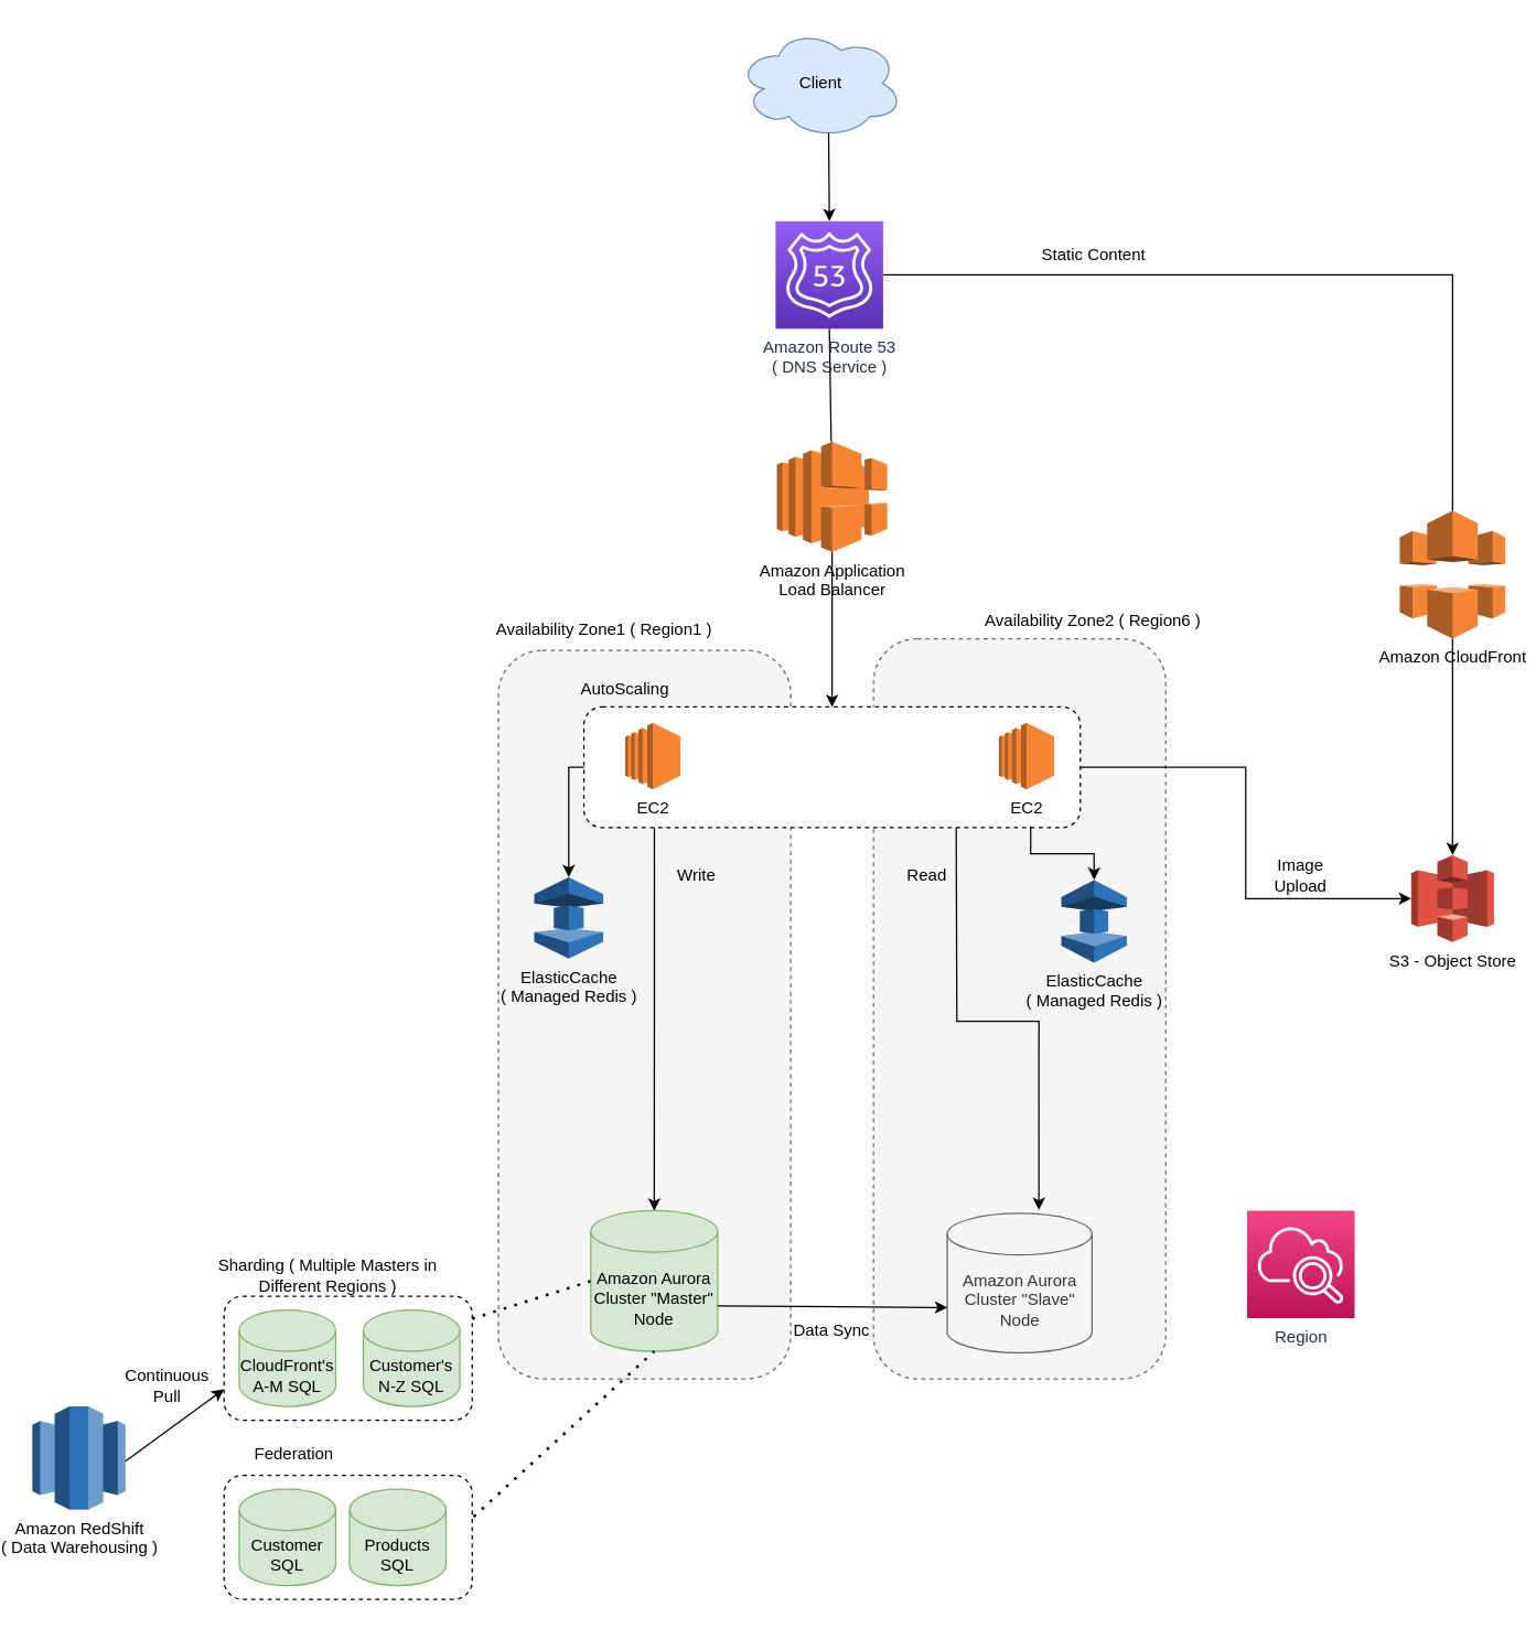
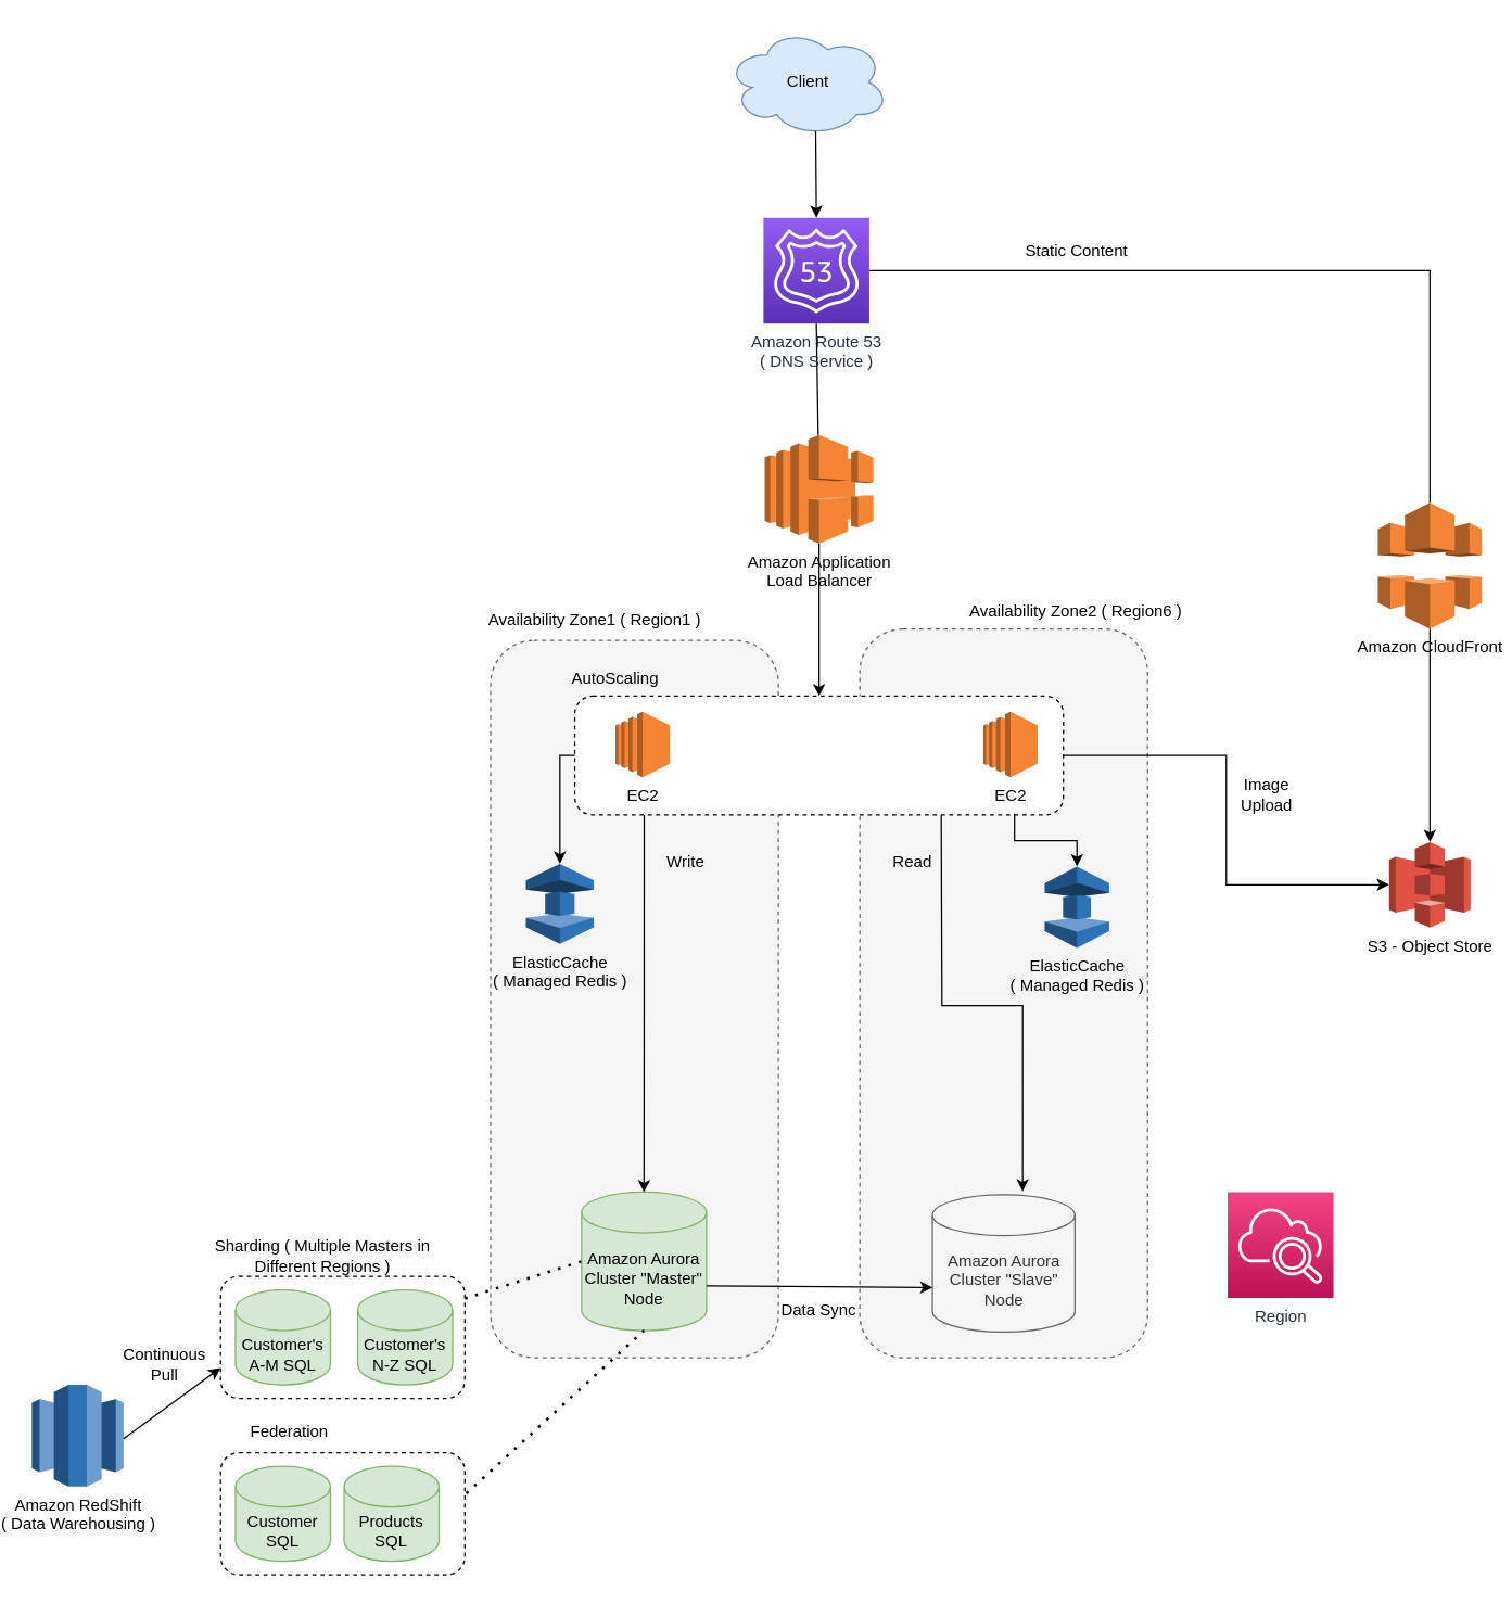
  <mxCell id="0" />
  <mxCell id="1" parent="0" />
  <mxCell id="2" value="" style="rounded=1;whiteSpace=wrap;html=1;dashed=1;fillColor=#f5f5f5;fontColor=#333333;strokeColor=#666666;" parent="1" vertex="1"><mxGeometry x="630" y="463" width="212" height="537" as="geometry" /></mxCell>
  <mxCell id="3" value="" style="rounded=1;whiteSpace=wrap;html=1;dashed=1;fillColor=#f5f5f5;fontColor=#333333;strokeColor=#666666;" parent="1" vertex="1"><mxGeometry x="358" y="471.5" width="212" height="528.5" as="geometry" /></mxCell>
  <mxCell id="4" value="" style="rounded=1;whiteSpace=wrap;html=1;dashed=1;" parent="1" vertex="1"><mxGeometry x="420" y="512.5" width="360" height="87.5" as="geometry" /></mxCell>
  <mxCell id="5" value="Amazon Aurora Cluster &quot;Master&quot; Node" style="shape=cylinder3;whiteSpace=wrap;html=1;boundedLbl=1;backgroundOutline=1;size=15;fillColor=#d5e8d4;strokeColor=#82b366;" parent="1" vertex="1"><mxGeometry x="425" y="878" width="92" height="102" as="geometry" /></mxCell>
  <mxCell id="6" value="" style="endArrow=classic;html=1;rounded=0;exitX=0.142;exitY=1;exitDx=0;exitDy=0;entryX=0.5;entryY=0;entryDx=0;entryDy=0;entryPerimeter=0;edgeStyle=orthogonalEdgeStyle;exitPerimeter=0;" parent="1" source="4" target="5" edge="1"><mxGeometry width="50" height="50" relative="1" as="geometry"><mxPoint x="560" y="788" as="sourcePoint" /><mxPoint x="700" y="788" as="targetPoint" /></mxGeometry></mxCell>
  <mxCell id="7" value="Write" style="text;html=1;strokeColor=none;fillColor=none;align=center;verticalAlign=middle;whiteSpace=wrap;rounded=0;" parent="1" vertex="1"><mxGeometry x="471.5" y="620" width="60" height="30" as="geometry" /></mxCell>
  <mxCell id="8" value="Read" style="text;html=1;strokeColor=none;fillColor=none;align=center;verticalAlign=middle;whiteSpace=wrap;rounded=0;" parent="1" vertex="1"><mxGeometry x="639" y="620" width="60" height="30" as="geometry" /></mxCell>
  <mxCell id="9" value="" style="endArrow=classic;html=1;rounded=0;entryX=0.633;entryY=-0.025;entryDx=0;entryDy=0;entryPerimeter=0;edgeStyle=orthogonalEdgeStyle;" parent="1" target="45" edge="1"><mxGeometry width="50" height="50" relative="1" as="geometry"><mxPoint x="690" y="600" as="sourcePoint" /><mxPoint x="700" y="778" as="targetPoint" /></mxGeometry></mxCell>
  <mxCell id="10" value="Data Sync" style="text;html=1;strokeColor=none;fillColor=none;align=center;verticalAlign=middle;whiteSpace=wrap;rounded=0;" parent="1" vertex="1"><mxGeometry x="570" y="950" width="60" height="30" as="geometry" /></mxCell>
  <mxCell id="11" value="Amazon Application &lt;br&gt;Load Balancer" style="outlineConnect=0;dashed=0;verticalLabelPosition=bottom;verticalAlign=top;align=center;html=1;shape=mxgraph.aws3.elastic_load_balancing;fillColor=#F58534;gradientColor=none;" parent="1" vertex="1"><mxGeometry x="560" y="320" width="80" height="80" as="geometry" /></mxCell>
  <mxCell id="12" value="Client" style="ellipse;shape=cloud;whiteSpace=wrap;html=1;fillColor=#dae8fc;strokeColor=#6c8ebf;" parent="1" vertex="1"><mxGeometry x="531.5" y="20" width="120" height="80" as="geometry" /></mxCell>
  <mxCell id="13" value="" style="endArrow=none;html=1;rounded=0;exitX=0.5;exitY=1;exitDx=0;exitDy=0;exitPerimeter=0;" parent="1" source="35" target="11" edge="1"><mxGeometry width="50" height="50" relative="1" as="geometry"><mxPoint x="650" y="420" as="sourcePoint" /><mxPoint x="700" y="370" as="targetPoint" /></mxGeometry></mxCell>
  <mxCell id="14" value="" style="endArrow=classic;html=1;rounded=0;exitX=0.5;exitY=1;exitDx=0;exitDy=0;exitPerimeter=0;" parent="1" source="11" target="4" edge="1"><mxGeometry width="50" height="50" relative="1" as="geometry"><mxPoint x="650" y="500" as="sourcePoint" /><mxPoint x="598" y="500" as="targetPoint" /></mxGeometry></mxCell>
  <mxCell id="15" value="ElasticCache &lt;br&gt;( Managed Redis )" style="outlineConnect=0;dashed=0;verticalLabelPosition=bottom;verticalAlign=top;align=center;html=1;shape=mxgraph.aws3.elasticache;fillColor=#2E73B8;gradientColor=none;" parent="1" vertex="1"><mxGeometry x="766.25" y="638" width="47.5" height="60" as="geometry" /></mxCell>
  <mxCell id="16" value="AutoScaling" style="text;html=1;strokeColor=none;fillColor=none;align=center;verticalAlign=middle;whiteSpace=wrap;rounded=0;dashed=1;" parent="1" vertex="1"><mxGeometry x="420" y="484.5" width="60" height="30" as="geometry" /></mxCell>
  <mxCell id="17" value="S3 - Object Store" style="outlineConnect=0;dashed=0;verticalLabelPosition=bottom;verticalAlign=top;align=center;html=1;shape=mxgraph.aws3.s3;fillColor=#E05243;gradientColor=none;" parent="1" vertex="1"><mxGeometry x="1020" y="620" width="60" height="63" as="geometry" /></mxCell>
  <mxCell id="18" value="Amazon CloudFront" style="outlineConnect=0;dashed=0;verticalLabelPosition=bottom;verticalAlign=top;align=center;html=1;shape=mxgraph.aws3.cloudfront;fillColor=#F58536;gradientColor=none;" parent="1" vertex="1"><mxGeometry x="1011.75" y="370" width="76.5" height="93" as="geometry" /></mxCell>
  <mxCell id="19" value="" style="endArrow=none;html=1;rounded=0;exitX=1;exitY=0.5;exitDx=0;exitDy=0;exitPerimeter=0;entryX=0.5;entryY=0;entryDx=0;entryDy=0;entryPerimeter=0;edgeStyle=orthogonalEdgeStyle;" parent="1" source="35" target="18" edge="1"><mxGeometry width="50" height="50" relative="1" as="geometry"><mxPoint x="650" y="450" as="sourcePoint" /><mxPoint x="700" y="400" as="targetPoint" /></mxGeometry></mxCell>
  <mxCell id="20" value="" style="endArrow=classic;html=1;rounded=0;entryX=0.5;entryY=0;entryDx=0;entryDy=0;entryPerimeter=0;" parent="1" source="18" target="17" edge="1"><mxGeometry width="50" height="50" relative="1" as="geometry"><mxPoint x="650" y="770" as="sourcePoint" /><mxPoint x="948" y="770" as="targetPoint" /></mxGeometry></mxCell>
  <mxCell id="21" value="" style="rounded=1;whiteSpace=wrap;html=1;dashed=1;" parent="1" vertex="1"><mxGeometry x="159" y="940" width="180" height="90" as="geometry" /></mxCell>
- <mxCell id="22" value="CloudFront's A-M SQL" style="shape=cylinder3;whiteSpace=wrap;html=1;boundedLbl=1;backgroundOutline=1;size=15;fillColor=#d5e8d4;strokeColor=#82b366;" parent="1" vertex="1"><mxGeometry x="170" y="950" width="70" height="70" as="geometry" /></mxCell>
+ <mxCell id="22" value="Customer's A-M SQL" style="shape=cylinder3;whiteSpace=wrap;html=1;boundedLbl=1;backgroundOutline=1;size=15;fillColor=#d5e8d4;strokeColor=#82b366;" parent="1" vertex="1"><mxGeometry x="170" y="950" width="70" height="70" as="geometry" /></mxCell>
  <mxCell id="23" value="Customer's N-Z SQL" style="shape=cylinder3;whiteSpace=wrap;html=1;boundedLbl=1;backgroundOutline=1;size=15;fillColor=#d5e8d4;strokeColor=#82b366;" parent="1" vertex="1"><mxGeometry x="260" y="950" width="70" height="70" as="geometry" /></mxCell>
  <mxCell id="24" value="Sharding ( Multiple Masters in Different Regions )" style="text;html=1;strokeColor=none;fillColor=none;align=center;verticalAlign=middle;whiteSpace=wrap;rounded=0;dashed=1;" parent="1" vertex="1"><mxGeometry x="137.5" y="910" width="192.5" height="30" as="geometry" /></mxCell>
  <mxCell id="25" value="" style="rounded=1;whiteSpace=wrap;html=1;dashed=1;" parent="1" vertex="1"><mxGeometry x="159" y="1070" width="180" height="90" as="geometry" /></mxCell>
  <mxCell id="26" value="Customer SQL" style="shape=cylinder3;whiteSpace=wrap;html=1;boundedLbl=1;backgroundOutline=1;size=15;fillColor=#d5e8d4;strokeColor=#82b366;" parent="1" vertex="1"><mxGeometry x="170" y="1080" width="70" height="70" as="geometry" /></mxCell>
  <mxCell id="27" value="Products SQL" style="shape=cylinder3;whiteSpace=wrap;html=1;boundedLbl=1;backgroundOutline=1;size=15;fillColor=#d5e8d4;strokeColor=#82b366;" parent="1" vertex="1"><mxGeometry x="250" y="1080" width="70" height="70" as="geometry" /></mxCell>
  <mxCell id="28" value="Federation" style="text;html=1;strokeColor=none;fillColor=none;align=center;verticalAlign=middle;whiteSpace=wrap;rounded=0;dashed=1;" parent="1" vertex="1"><mxGeometry x="180" y="1040" width="60" height="30" as="geometry" /></mxCell>
  <mxCell id="29" value="" style="endArrow=none;dashed=1;html=1;dashPattern=1 3;strokeWidth=2;rounded=0;entryX=0;entryY=0.5;entryDx=0;entryDy=0;entryPerimeter=0;" parent="1" source="21" target="5" edge="1"><mxGeometry width="50" height="50" relative="1" as="geometry"><mxPoint x="510" y="1050" as="sourcePoint" /><mxPoint x="560" y="1000" as="targetPoint" /></mxGeometry></mxCell>
  <mxCell id="30" value="" style="endArrow=none;dashed=1;html=1;dashPattern=1 3;strokeWidth=2;rounded=0;exitX=1.006;exitY=0.333;exitDx=0;exitDy=0;exitPerimeter=0;entryX=0.5;entryY=1;entryDx=0;entryDy=0;entryPerimeter=0;" parent="1" source="25" target="5" edge="1"><mxGeometry width="50" height="50" relative="1" as="geometry"><mxPoint x="510" y="1050" as="sourcePoint" /><mxPoint x="430" y="930" as="targetPoint" /></mxGeometry></mxCell>
  <mxCell id="31" value="" style="endArrow=classic;html=1;rounded=0;exitX=1;exitY=0.5;exitDx=0;exitDy=0;entryX=0;entryY=0.5;entryDx=0;entryDy=0;edgeStyle=orthogonalEdgeStyle;entryPerimeter=0;" parent="1" source="4" target="17" edge="1"><mxGeometry width="50" height="50" relative="1" as="geometry"><mxPoint x="510" y="700" as="sourcePoint" /><mxPoint x="880" y="546" as="targetPoint" /></mxGeometry></mxCell>
  <mxCell id="32" value="Amazon RedShift &lt;br&gt;( Data Warehousing )" style="outlineConnect=0;dashed=0;verticalLabelPosition=bottom;verticalAlign=top;align=center;html=1;shape=mxgraph.aws3.redshift;fillColor=#2E73B8;gradientColor=none;" parent="1" vertex="1"><mxGeometry x="20" y="1020" width="67.5" height="75" as="geometry" /></mxCell>
  <mxCell id="33" value="" style="endArrow=classic;html=1;rounded=0;exitX=1;exitY=0.53;exitDx=0;exitDy=0;exitPerimeter=0;entryX=0;entryY=0.75;entryDx=0;entryDy=0;" parent="1" source="32" target="21" edge="1"><mxGeometry width="50" height="50" relative="1" as="geometry"><mxPoint x="300" y="1050" as="sourcePoint" /><mxPoint x="350" y="1000" as="targetPoint" /></mxGeometry></mxCell>
  <mxCell id="34" value="Continuous Pull" style="text;html=1;strokeColor=none;fillColor=none;align=center;verticalAlign=middle;whiteSpace=wrap;rounded=0;dashed=1;" parent="1" vertex="1"><mxGeometry x="87.5" y="990" width="60" height="30" as="geometry" /></mxCell>
  <mxCell id="35" value="Amazon Route 53&lt;br&gt;( DNS Service )" style="sketch=0;points=[[0,0,0],[0.25,0,0],[0.5,0,0],[0.75,0,0],[1,0,0],[0,1,0],[0.25,1,0],[0.5,1,0],[0.75,1,0],[1,1,0],[0,0.25,0],[0,0.5,0],[0,0.75,0],[1,0.25,0],[1,0.5,0],[1,0.75,0]];outlineConnect=0;fontColor=#232F3E;gradientColor=#945DF2;gradientDirection=north;fillColor=#5A30B5;strokeColor=#ffffff;dashed=0;verticalLabelPosition=bottom;verticalAlign=top;align=center;html=1;fontSize=12;fontStyle=0;aspect=fixed;shape=mxgraph.aws4.resourceIcon;resIcon=mxgraph.aws4.route_53;" parent="1" vertex="1"><mxGeometry x="559" y="160" width="78" height="78" as="geometry" /></mxCell>
  <mxCell id="36" value="" style="endArrow=classic;html=1;rounded=0;exitX=0.55;exitY=0.95;exitDx=0;exitDy=0;exitPerimeter=0;entryX=0.5;entryY=0;entryDx=0;entryDy=0;entryPerimeter=0;" parent="1" source="12" target="35" edge="1"><mxGeometry width="50" height="50" relative="1" as="geometry"><mxPoint x="800" y="270" as="sourcePoint" /><mxPoint x="850" y="220" as="targetPoint" /></mxGeometry></mxCell>
  <mxCell id="37" value="EC2" style="outlineConnect=0;dashed=0;verticalLabelPosition=bottom;verticalAlign=top;align=center;html=1;shape=mxgraph.aws3.ec2;fillColor=#F58534;gradientColor=none;" parent="1" vertex="1"><mxGeometry x="450" y="524" width="40" height="48.25" as="geometry" /></mxCell>
  <mxCell id="38" value="Static Content" style="text;html=1;strokeColor=none;fillColor=none;align=center;verticalAlign=middle;whiteSpace=wrap;rounded=0;" parent="1" vertex="1"><mxGeometry x="750" y="170" width="80" height="30" as="geometry" /></mxCell>
  <mxCell id="39" value="" style="endArrow=classic;html=1;rounded=0;exitX=0.9;exitY=0.989;exitDx=0;exitDy=0;entryX=0.5;entryY=0;entryDx=0;entryDy=0;entryPerimeter=0;edgeStyle=orthogonalEdgeStyle;exitPerimeter=0;" parent="1" source="4" target="15" edge="1"><mxGeometry width="50" height="50" relative="1" as="geometry"><mxPoint x="620" y="750" as="sourcePoint" /><mxPoint x="670" y="700" as="targetPoint" /></mxGeometry></mxCell>
  <mxCell id="40" value="ElasticCache &lt;br&gt;( Managed Redis )" style="outlineConnect=0;dashed=0;verticalLabelPosition=bottom;verticalAlign=top;align=center;html=1;shape=mxgraph.aws3.elasticache;fillColor=#2E73B8;gradientColor=none;" parent="1" vertex="1"><mxGeometry x="384" y="636" width="50" height="59" as="geometry" /></mxCell>
  <mxCell id="41" value="" style="endArrow=classic;html=1;rounded=0;entryX=0.5;entryY=0;entryDx=0;entryDy=0;entryPerimeter=0;edgeStyle=orthogonalEdgeStyle;exitX=0;exitY=0.5;exitDx=0;exitDy=0;" parent="1" source="4" target="40" edge="1"><mxGeometry width="50" height="50" relative="1" as="geometry"><mxPoint x="470" y="600" as="sourcePoint" /><mxPoint x="680" y="520" as="targetPoint" /></mxGeometry></mxCell>
  <mxCell id="42" value="EC2" style="outlineConnect=0;dashed=0;verticalLabelPosition=bottom;verticalAlign=top;align=center;html=1;shape=mxgraph.aws3.ec2;fillColor=#F58534;gradientColor=none;" parent="1" vertex="1"><mxGeometry x="721" y="524" width="40" height="48.25" as="geometry" /></mxCell>
  <mxCell id="43" value="Availability Zone1 ( Region1 )" style="text;html=1;strokeColor=none;fillColor=none;align=center;verticalAlign=middle;whiteSpace=wrap;rounded=0;" parent="1" vertex="1"><mxGeometry x="350" y="441.5" width="170" height="30" as="geometry" /></mxCell>
  <mxCell id="44" value="Availability Zone2 ( Region6 )" style="text;html=1;strokeColor=none;fillColor=none;align=center;verticalAlign=middle;whiteSpace=wrap;rounded=0;" parent="1" vertex="1"><mxGeometry x="707" y="435" width="165" height="30" as="geometry" /></mxCell>
  <mxCell id="45" value="Amazon Aurora Cluster &quot;Slave&quot; Node" style="shape=cylinder3;whiteSpace=wrap;html=1;boundedLbl=1;backgroundOutline=1;size=15;fillColor=#f5f5f5;strokeColor=#666666;fontColor=#333333;" parent="1" vertex="1"><mxGeometry x="683.5" y="880" width="105" height="101" as="geometry" /></mxCell>
  <mxCell id="46" value="" style="endArrow=classic;html=1;rounded=0;exitX=1;exitY=0;exitDx=0;exitDy=69;exitPerimeter=0;entryX=0;entryY=0;entryDx=0;entryDy=68.25;entryPerimeter=0;" parent="1" source="5" target="45" edge="1"><mxGeometry width="50" height="50" relative="1" as="geometry"><mxPoint x="670" y="890" as="sourcePoint" /><mxPoint x="720" y="840" as="targetPoint" /></mxGeometry></mxCell>
- <mxCell id="47" value="Image Upload" style="text;html=1;strokeColor=none;fillColor=none;align=center;verticalAlign=middle;whiteSpace=wrap;rounded=0;" vertex="1" parent="1"><mxGeometry x="910" y="620" width="60" height="30" as="geometry" /></mxCell>
+ <mxCell id="47" value="Image Upload" style="text;html=1;strokeColor=none;fillColor=none;align=center;verticalAlign=middle;whiteSpace=wrap;rounded=0;" vertex="1" parent="1"><mxGeometry x="900" y="570" width="60" height="30" as="geometry" /></mxCell>
  <mxCell id="48" value="Region" style="sketch=0;points=[[0,0,0],[0.25,0,0],[0.5,0,0],[0.75,0,0],[1,0,0],[0,1,0],[0.25,1,0],[0.5,1,0],[0.75,1,0],[1,1,0],[0,0.25,0],[0,0.5,0],[0,0.75,0],[1,0.25,0],[1,0.5,0],[1,0.75,0]];points=[[0,0,0],[0.25,0,0],[0.5,0,0],[0.75,0,0],[1,0,0],[0,1,0],[0.25,1,0],[0.5,1,0],[0.75,1,0],[1,1,0],[0,0.25,0],[0,0.5,0],[0,0.75,0],[1,0.25,0],[1,0.5,0],[1,0.75,0]];outlineConnect=0;fontColor=#232F3E;gradientColor=#F34482;gradientDirection=north;fillColor=#BC1356;strokeColor=#ffffff;dashed=0;verticalLabelPosition=bottom;verticalAlign=top;align=center;html=1;fontSize=12;fontStyle=0;aspect=fixed;shape=mxgraph.aws4.resourceIcon;resIcon=mxgraph.aws4.cloudwatch_2;" vertex="1" parent="1"><mxGeometry x="901" y="878" width="78" height="78" as="geometry" /></mxCell>
